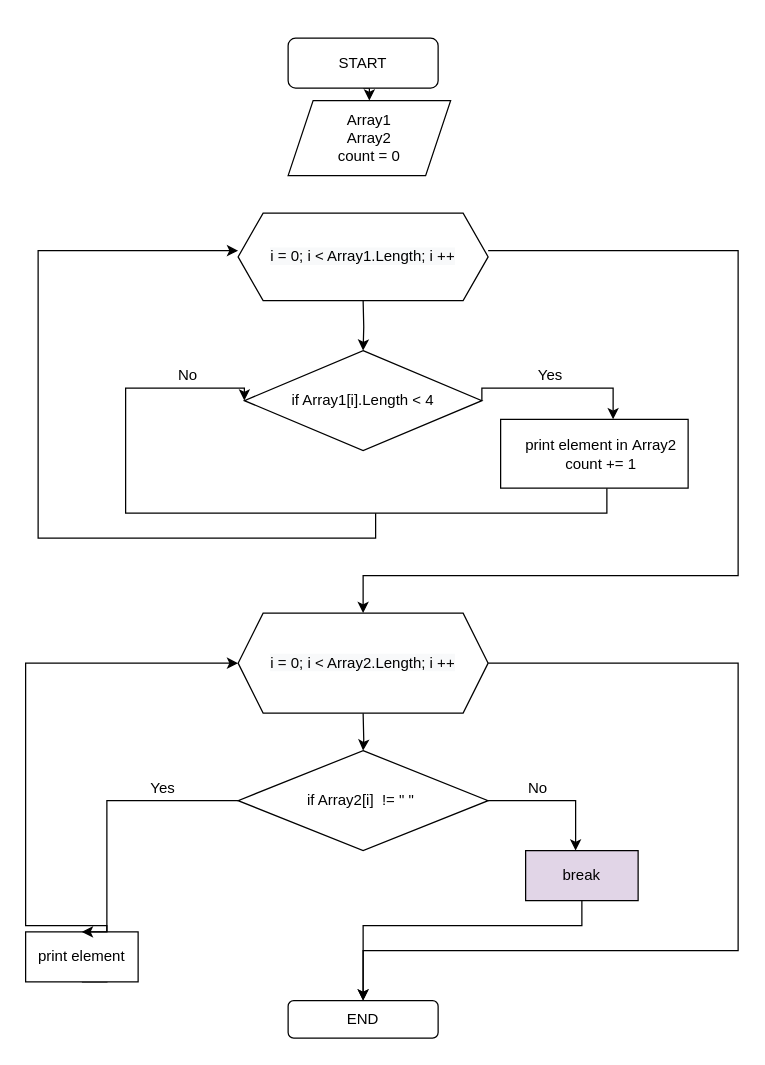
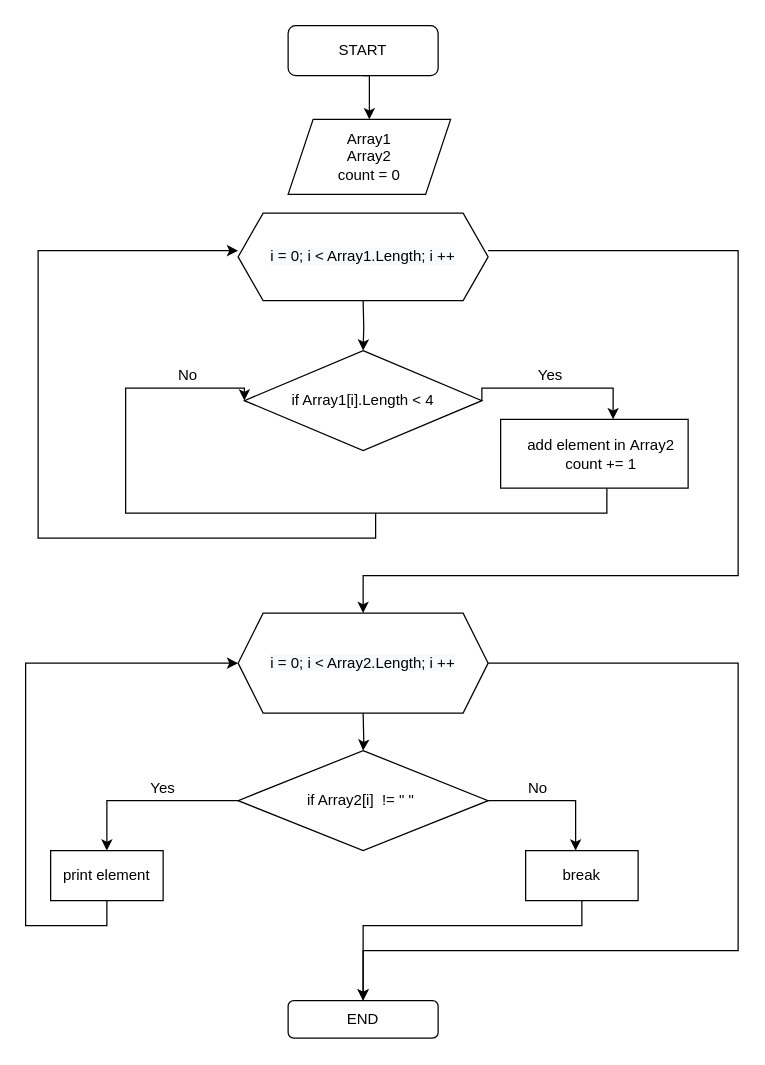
  <mxCell id="0" />
  <mxCell id="1" parent="0" />
  <mxCell id="2" style="edgeStyle=orthogonalEdgeStyle;rounded=0;orthogonalLoop=1;jettySize=auto;html=1;exitX=0.5;exitY=1;exitDx=0;exitDy=0;entryX=0.5;entryY=0;entryDx=0;entryDy=0;" edge="1" parent="1" source="3" target="4"><mxGeometry relative="1" as="geometry" /></mxCell>
- <mxCell id="3" value="START" style="rounded=1;whiteSpace=wrap;html=1;" vertex="1" parent="1"><mxGeometry x="230" y="30" width="120" height="40" as="geometry" /></mxCell>
- <mxCell id="4" value="Array1&lt;br&gt;Array2&lt;br&gt;count = 0" style="shape=parallelogram;perimeter=parallelogramPerimeter;whiteSpace=wrap;html=1;fixedSize=1;" vertex="1" parent="1"><mxGeometry x="230" y="80" width="130" height="60" as="geometry" /></mxCell>
+ <mxCell id="3" value="START" style="rounded=1;whiteSpace=wrap;html=1;" vertex="1" parent="1"><mxGeometry x="230" y="20" width="120" height="40" as="geometry" /></mxCell>
+ <mxCell id="4" value="Array1&lt;br&gt;Array2&lt;br&gt;count = 0" style="shape=parallelogram;perimeter=parallelogramPerimeter;whiteSpace=wrap;html=1;fixedSize=1;" vertex="1" parent="1"><mxGeometry x="230" y="95" width="130" height="60" as="geometry" /></mxCell>
  <mxCell id="5" style="edgeStyle=orthogonalEdgeStyle;rounded=0;orthogonalLoop=1;jettySize=auto;html=1;exitX=1;exitY=0.5;exitDx=0;exitDy=0;" edge="1" parent="1"><mxGeometry relative="1" as="geometry"><mxPoint x="290" y="490" as="targetPoint" /><mxPoint x="390" y="200" as="sourcePoint" /><Array as="points"><mxPoint x="590" y="200" /><mxPoint x="590" y="460" /><mxPoint x="290" y="460" /><mxPoint x="290" y="490" /></Array></mxGeometry></mxCell>
  <mxCell id="6" value="" style="edgeStyle=orthogonalEdgeStyle;rounded=0;orthogonalLoop=1;jettySize=auto;html=1;" edge="1" parent="1" target="11"><mxGeometry relative="1" as="geometry"><mxPoint x="290" y="240" as="sourcePoint" /></mxGeometry></mxCell>
  <mxCell id="7" style="edgeStyle=orthogonalEdgeStyle;rounded=0;orthogonalLoop=1;jettySize=auto;html=1;exitX=1;exitY=0.75;exitDx=0;exitDy=0;entryX=0.938;entryY=1.025;entryDx=0;entryDy=0;entryPerimeter=0;" edge="1" parent="1" source="9" target="29"><mxGeometry relative="1" as="geometry" /></mxCell>
  <mxCell id="8" style="edgeStyle=orthogonalEdgeStyle;rounded=0;orthogonalLoop=1;jettySize=auto;html=1;entryX=0;entryY=0.5;entryDx=0;entryDy=0;" edge="1" parent="1" source="9" target="11"><mxGeometry relative="1" as="geometry"><mxPoint x="140" y="340" as="targetPoint" /><Array as="points"><mxPoint x="485" y="410" /><mxPoint x="100" y="410" /><mxPoint x="100" y="310" /></Array></mxGeometry></mxCell>
  <mxCell id="9" value="" style="rounded=0;whiteSpace=wrap;html=1;" vertex="1" parent="1"><mxGeometry x="400" y="335" width="150" height="55" as="geometry" /></mxCell>
  <mxCell id="10" style="edgeStyle=orthogonalEdgeStyle;rounded=0;orthogonalLoop=1;jettySize=auto;html=1;exitX=1;exitY=0.5;exitDx=0;exitDy=0;entryX=0.6;entryY=0;entryDx=0;entryDy=0;entryPerimeter=0;" edge="1" parent="1" source="11" target="9"><mxGeometry relative="1" as="geometry"><mxPoint x="490" y="330" as="targetPoint" /><Array as="points"><mxPoint x="490" y="310" /></Array></mxGeometry></mxCell>
  <mxCell id="11" value="if Array1[i].Length &amp;lt; 4" style="rhombus;whiteSpace=wrap;html=1;" vertex="1" parent="1"><mxGeometry x="195" y="280" width="190" height="80" as="geometry" /></mxCell>
  <mxCell id="12" style="edgeStyle=orthogonalEdgeStyle;rounded=0;orthogonalLoop=1;jettySize=auto;html=1;exitX=1;exitY=0.5;exitDx=0;exitDy=0;" edge="1" parent="1"><mxGeometry relative="1" as="geometry"><mxPoint x="290" y="800" as="targetPoint" /><mxPoint x="390" y="530" as="sourcePoint" /><Array as="points"><mxPoint x="590" y="530" /><mxPoint x="590" y="760" /><mxPoint x="290" y="760" /></Array></mxGeometry></mxCell>
  <mxCell id="13" value="" style="edgeStyle=orthogonalEdgeStyle;rounded=0;orthogonalLoop=1;jettySize=auto;html=1;" edge="1" parent="1" target="23"><mxGeometry relative="1" as="geometry"><mxPoint x="290" y="570" as="sourcePoint" /></mxGeometry></mxCell>
  <mxCell id="14" style="edgeStyle=orthogonalEdgeStyle;rounded=0;orthogonalLoop=1;jettySize=auto;html=1;" edge="1" parent="1" source="15"><mxGeometry relative="1" as="geometry"><mxPoint x="290" y="800" as="targetPoint" /><Array as="points"><mxPoint x="465" y="740" /><mxPoint x="290" y="740" /></Array></mxGeometry></mxCell>
- <mxCell id="15" value="break" style="rounded=0;whiteSpace=wrap;html=1;fillColor=#e1d5e7;" vertex="1" parent="1"><mxGeometry x="420" y="680" width="90" height="40" as="geometry" /></mxCell>
+ <mxCell id="15" value="break" style="rounded=0;whiteSpace=wrap;html=1;" vertex="1" parent="1"><mxGeometry x="420" y="680" width="90" height="40" as="geometry" /></mxCell>
  <mxCell id="16" style="edgeStyle=orthogonalEdgeStyle;rounded=0;orthogonalLoop=1;jettySize=auto;html=1;exitX=0.5;exitY=1;exitDx=0;exitDy=0;entryX=0;entryY=0.5;entryDx=0;entryDy=0;" edge="1" parent="1" source="17"><mxGeometry relative="1" as="geometry"><mxPoint x="190" y="530" as="targetPoint" /><Array as="points"><mxPoint x="85" y="740" /><mxPoint x="20" y="740" /><mxPoint x="20" y="530" /></Array></mxGeometry></mxCell>
- <mxCell id="17" value="print element" style="rounded=0;whiteSpace=wrap;html=1;" vertex="1" parent="1"><mxGeometry x="20" y="745" width="90" height="40" as="geometry" /></mxCell>
+ <mxCell id="17" value="print element" style="rounded=0;whiteSpace=wrap;html=1;" vertex="1" parent="1"><mxGeometry x="40" y="680" width="90" height="40" as="geometry" /></mxCell>
  <mxCell id="18" value="END" style="rounded=1;whiteSpace=wrap;html=1;" vertex="1" parent="1"><mxGeometry x="230" y="800" width="120" height="30" as="geometry" /></mxCell>
  <mxCell id="19" style="edgeStyle=orthogonalEdgeStyle;rounded=0;orthogonalLoop=1;jettySize=auto;html=1;exitX=0.5;exitY=1;exitDx=0;exitDy=0;" edge="1" parent="1" source="3" target="3"><mxGeometry relative="1" as="geometry" /></mxCell>
  <mxCell id="20" style="edgeStyle=orthogonalEdgeStyle;rounded=0;orthogonalLoop=1;jettySize=auto;html=1;exitX=0.5;exitY=1;exitDx=0;exitDy=0;" edge="1" parent="1" source="4" target="4"><mxGeometry relative="1" as="geometry" /></mxCell>
  <mxCell id="21" style="edgeStyle=orthogonalEdgeStyle;rounded=0;orthogonalLoop=1;jettySize=auto;html=1;" edge="1" parent="1" source="23"><mxGeometry relative="1" as="geometry"><mxPoint x="460" y="680" as="targetPoint" /><Array as="points"><mxPoint x="460" y="640" /></Array></mxGeometry></mxCell>
  <mxCell id="22" style="edgeStyle=orthogonalEdgeStyle;rounded=0;orthogonalLoop=1;jettySize=auto;html=1;exitX=0;exitY=0.5;exitDx=0;exitDy=0;entryX=0.5;entryY=0;entryDx=0;entryDy=0;" edge="1" parent="1" source="23" target="17"><mxGeometry relative="1" as="geometry"><mxPoint x="90" y="670" as="targetPoint" /><Array as="points"><mxPoint x="85" y="640" /></Array></mxGeometry></mxCell>
  <mxCell id="23" value="if Array2[i] &amp;nbsp;!= &quot; &quot;&amp;nbsp;" style="rhombus;whiteSpace=wrap;html=1;" vertex="1" parent="1"><mxGeometry x="190" y="600" width="200" height="80" as="geometry" /></mxCell>
  <mxCell id="24" style="edgeStyle=orthogonalEdgeStyle;rounded=0;orthogonalLoop=1;jettySize=auto;html=1;exitX=0.5;exitY=1;exitDx=0;exitDy=0;" edge="1" parent="1" source="9" target="9"><mxGeometry relative="1" as="geometry" /></mxCell>
  <mxCell id="25" value="No" style="text;html=1;strokeColor=none;fillColor=none;align=center;verticalAlign=middle;whiteSpace=wrap;rounded=0;" vertex="1" parent="1"><mxGeometry x="120" y="290" width="60" height="20" as="geometry" /></mxCell>
  <mxCell id="26" value="Yes" style="text;html=1;strokeColor=none;fillColor=none;align=center;verticalAlign=middle;whiteSpace=wrap;rounded=0;" vertex="1" parent="1"><mxGeometry x="410" y="290" width="60" height="20" as="geometry" /></mxCell>
  <mxCell id="27" value="Yes" style="text;html=1;strokeColor=none;fillColor=none;align=center;verticalAlign=middle;whiteSpace=wrap;rounded=0;" vertex="1" parent="1"><mxGeometry x="100" y="620" width="60" height="20" as="geometry" /></mxCell>
  <mxCell id="28" value="No" style="text;html=1;strokeColor=none;fillColor=none;align=center;verticalAlign=middle;whiteSpace=wrap;rounded=0;" vertex="1" parent="1"><mxGeometry x="400" y="620" width="60" height="20" as="geometry" /></mxCell>
- <mxCell id="29" value="print element in&amp;nbsp;Array2&lt;br&gt;count += 1" style="text;html=1;resizable=0;autosize=1;align=center;verticalAlign=middle;points=[];fillColor=none;strokeColor=none;rounded=0;" vertex="1" parent="1"><mxGeometry x="410" y="342.5" width="140" height="40" as="geometry" /></mxCell>
+ <mxCell id="29" value="add element in&amp;nbsp;Array2&lt;br&gt;count += 1" style="text;html=1;resizable=0;autosize=1;align=center;verticalAlign=middle;points=[];fillColor=none;strokeColor=none;rounded=0;" vertex="1" parent="1"><mxGeometry x="410" y="342.5" width="140" height="40" as="geometry" /></mxCell>
  <mxCell id="30" value="" style="endArrow=classic;html=1;rounded=0;" edge="1" parent="1"><mxGeometry width="50" height="50" relative="1" as="geometry"><mxPoint x="300" y="410" as="sourcePoint" /><mxPoint x="190" y="200" as="targetPoint" /><Array as="points"><mxPoint x="300" y="430" /><mxPoint x="30" y="430" /><mxPoint x="30" y="200" /></Array></mxGeometry></mxCell>
  <mxCell id="31" value="&lt;span style=&quot;caret-color: rgb(0, 0, 0); color: rgb(0, 0, 0); font-family: Helvetica; font-size: 12px; font-style: normal; font-variant-caps: normal; font-weight: normal; letter-spacing: normal; text-align: center; text-indent: 0px; text-transform: none; word-spacing: 0px; -webkit-text-stroke-width: 0px; background-color: rgb(248, 249, 250); text-decoration: none; float: none; display: inline !important;&quot;&gt;i = 0; i &amp;lt; Array1.Length; i ++&lt;/span&gt;" style="shape=hexagon;perimeter=hexagonPerimeter2;whiteSpace=wrap;html=1;fixedSize=1;" vertex="1" parent="1"><mxGeometry x="190" y="170" width="200" height="70" as="geometry" /></mxCell>
  <mxCell id="32" value="&lt;span style=&quot;caret-color: rgb(0, 0, 0); color: rgb(0, 0, 0); font-family: Helvetica; font-size: 12px; font-style: normal; font-variant-caps: normal; font-weight: normal; letter-spacing: normal; text-align: center; text-indent: 0px; text-transform: none; word-spacing: 0px; -webkit-text-stroke-width: 0px; background-color: rgb(248, 249, 250); text-decoration: none; float: none; display: inline !important;&quot;&gt;i = 0; i &amp;lt; Array2.Length; i ++&lt;/span&gt;" style="shape=hexagon;perimeter=hexagonPerimeter2;whiteSpace=wrap;html=1;fixedSize=1;" vertex="1" parent="1"><mxGeometry x="190" y="490" width="200" height="80" as="geometry" /></mxCell>
